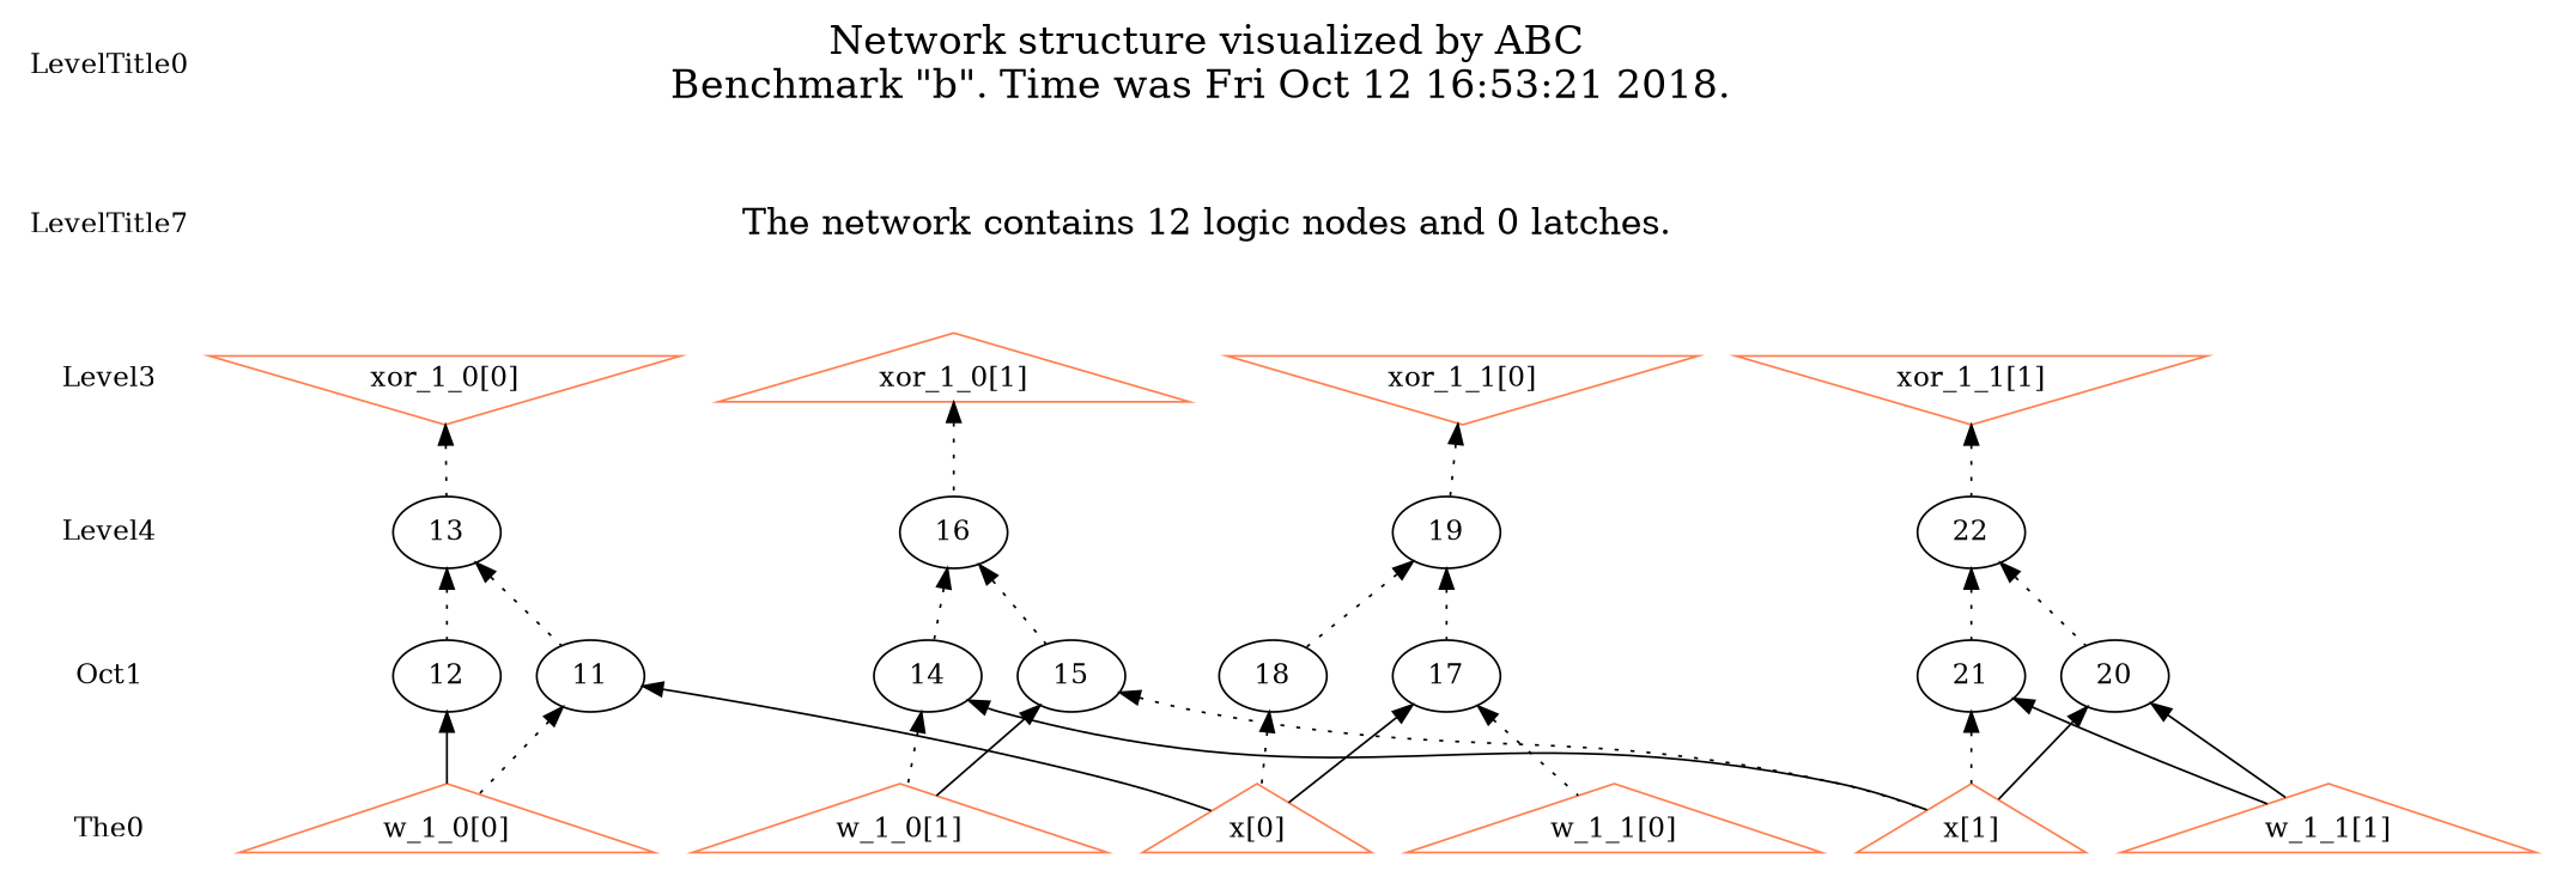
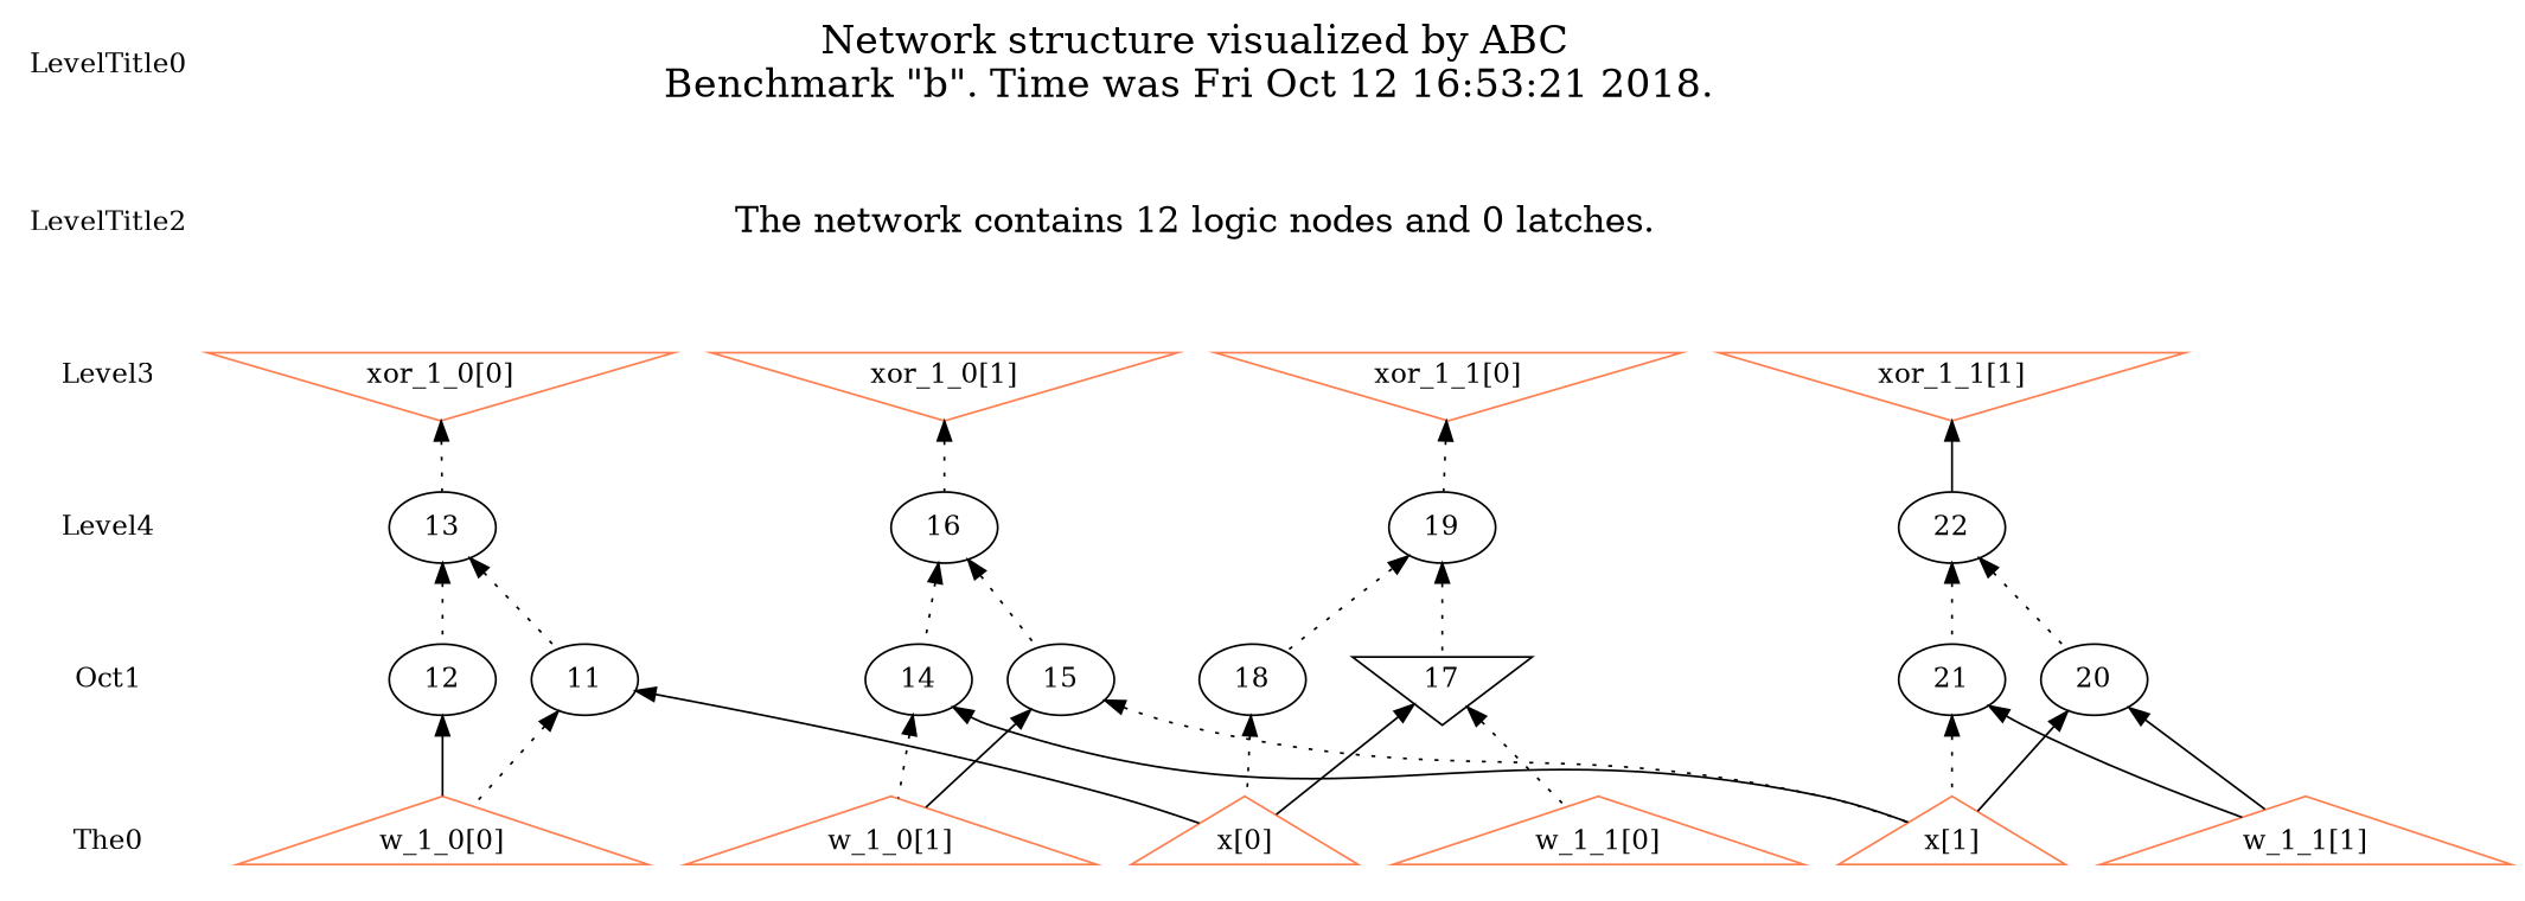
  digraph {
    node [shape=ellipse]
    edge [dir=back style=dotted]
    n1 [label=LevelTitle0 shape=plaintext]
-   LevelTitle2 [shape=plaintext label=LevelTitle7]
+   LevelTitle2 [shape=plaintext]
    Level3 [color=coral shape=plaintext]
    n4 [label=Level4 shape=plaintext]
    n5 [label=Oct1 shape=plaintext]
    n6 [label=The0 shape=plaintext]
    n7 [fontname="Times-Roman" fontsize=20 label="Network structure visualized by ABC\nBenchmark \"b\". Time was Fri Oct 12 16:53:21 2018. " shape=plaintext]
    n8 [fontname="Times-Roman" fontsize=18 label="The network contains 12 logic nodes and 0 latches.\n" shape=plaintext]
    n9 [color=coral fillcolor=coral label="xor_1_0[0]" shape=invtriangle]
-   n10 [color=coral fillcolor=coral label="xor_1_0[1]" shape=triangle]
+   n10 [color=coral fillcolor=coral label="xor_1_0[1]" shape=invtriangle]
    n11 [color=coral fillcolor=coral label="xor_1_1[0]" shape=invtriangle]
    n12 [color=coral fillcolor=coral label="xor_1_1[1]" shape=invtriangle]
    n13 [label="13\n"]
    n14 [label="16\n"]
    n15 [label="19\n"]
    n16 [label="22\n"]
    n17 [label="11\n"]
    n18 [label="12\n"]
    n19 [label="14\n"]
    n20 [label="15\n"]
-   n21 [label="17\n"]
+   n21 [label="17\n" shape=invtriangle]
    n22 [label="18\n"]
    n23 [label="20\n"]
    n24 [label="21\n"]
    n25 [color=coral fillcolor=coral label="x[0]" shape=triangle]
    n26 [color=coral fillcolor=coral label="x[1]" shape=triangle]
    n27 [color=coral fillcolor=coral label="w_1_0[0]" shape=triangle]
    n28 [color=coral fillcolor=coral label="w_1_0[1]" shape=triangle]
    n29 [color=coral fillcolor=coral label="w_1_1[0]" shape=triangle]
    n30 [color=coral fillcolor=coral label="w_1_1[1]" shape=triangle]
    subgraph sub_1 {
      n1
      LevelTitle2
      Level3
      n4
      n5
      n6
    }
    subgraph sub_2 {
      rank=same
      n1
      n7
    }
    subgraph sub_3 {
      rank=same
      LevelTitle2
      n8
    }
    subgraph sub_4 {
      rank=same
      Level3
      n9
      n10
      n11
      n12
    }
    subgraph sub_5 {
      rank=same
      n4
      n13
      n14
      n15
      n16
    }
    subgraph sub_6 {
      rank=same
      n5
      n17
      n18
      n19
      n20
      n21
      n22
      n23
      n24
    }
    subgraph sub_7 {
      rank=same
      n6
      n25
      n26
      n27
      n28
      n29
      n30
    }
    n1 -> LevelTitle2 [style=invis]
    LevelTitle2 -> Level3 [style=invis]
    Level3 -> n4 [style=invis]
    n4 -> n5 [style=invis]
    n5 -> n6 [style=invis]
    n7 -> n8 [style=invis]
    n8 -> n9 [style=invis]
    n8 -> n10 [style=invis]
    n8 -> n11 [style=invis]
    n8 -> n12 [style=invis]
    n9 -> n10 [style=invis]
    n9 -> n13
    n10 -> n11 [style=invis]
    n10 -> n14
    n11 -> n12 [style=invis]
    n11 -> n15
-   n12 -> n16
+   n12 -> n16 [style=solid]
    n13 -> n17
    n13 -> n18
    n14 -> n19
    n14 -> n20
    n15 -> n21
    n15 -> n22
    n16 -> n23
    n16 -> n24
    n17 -> n25 [style=solid]
    n17 -> n27
    n18 -> n27 [style=solid]
    n19 -> n26 [style=solid]
    n19 -> n28
    n20 -> n26
    n20 -> n28 [style=solid]
    n21 -> n25 [style=solid]
    n21 -> n29
    n22 -> n25
    n23 -> n26 [style=solid]
    n23 -> n30 [style=solid]
    n24 -> n26
    n24 -> n30 [style=solid]
  }
